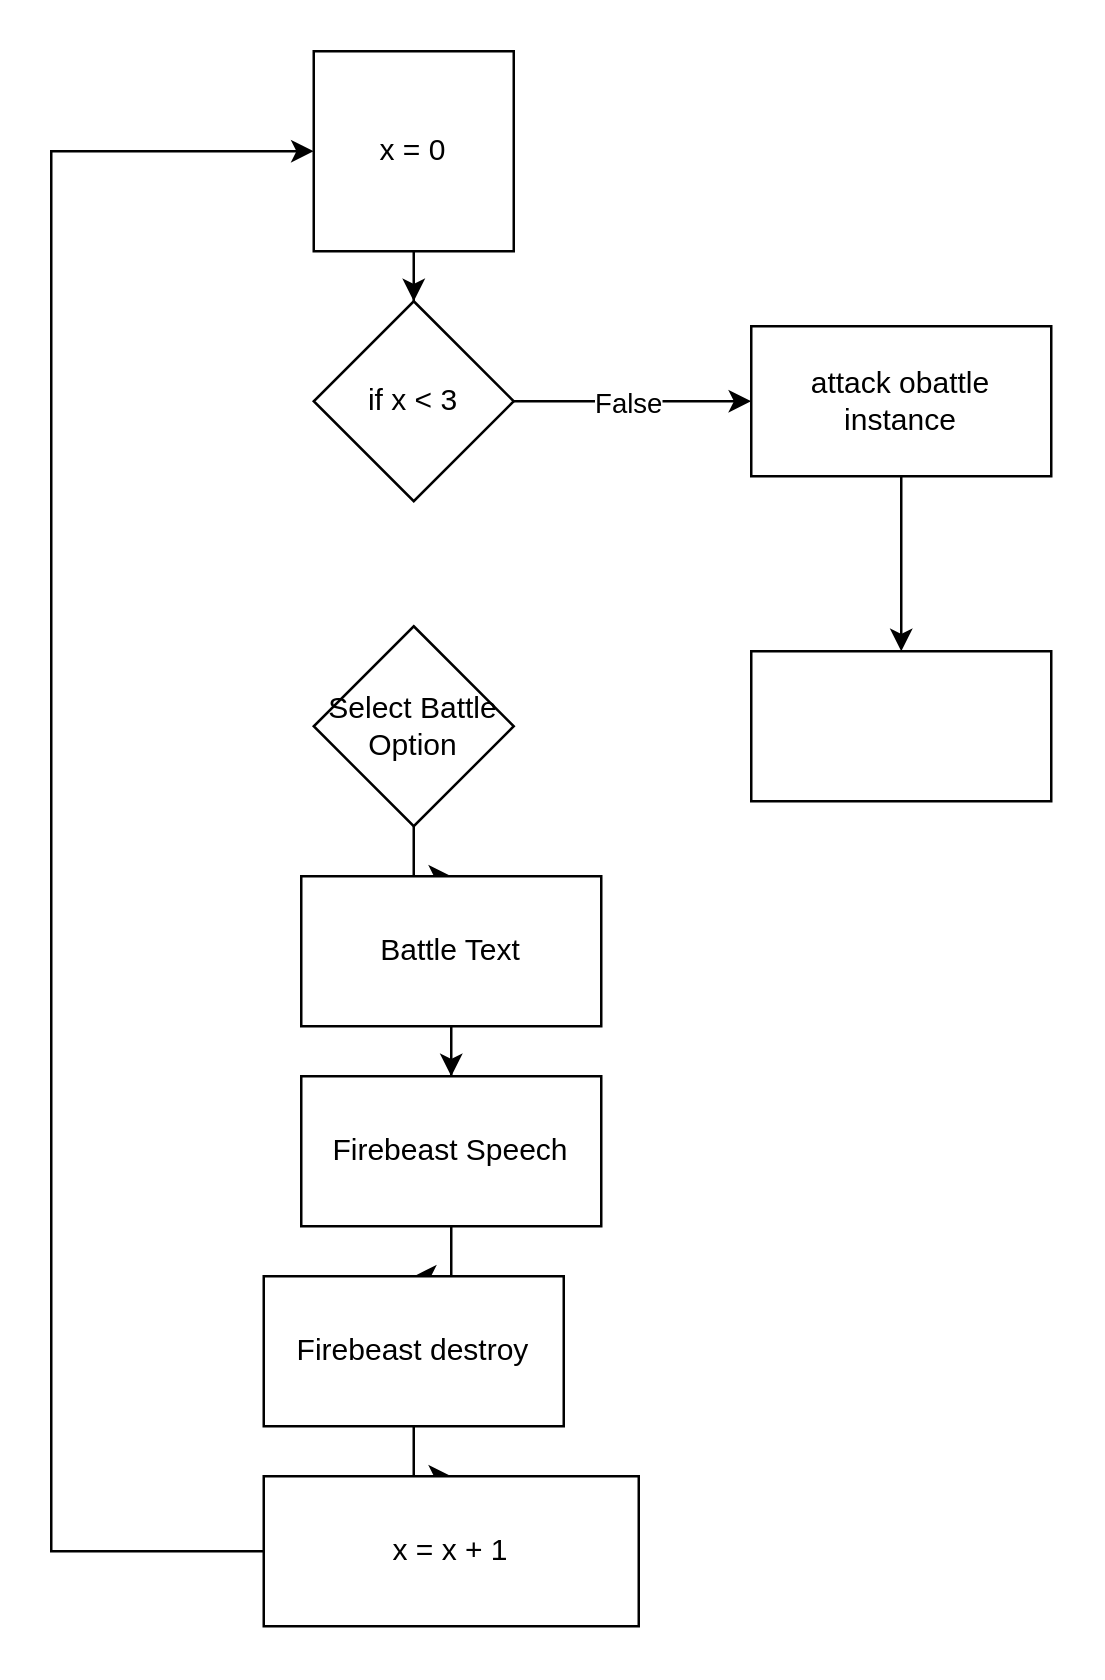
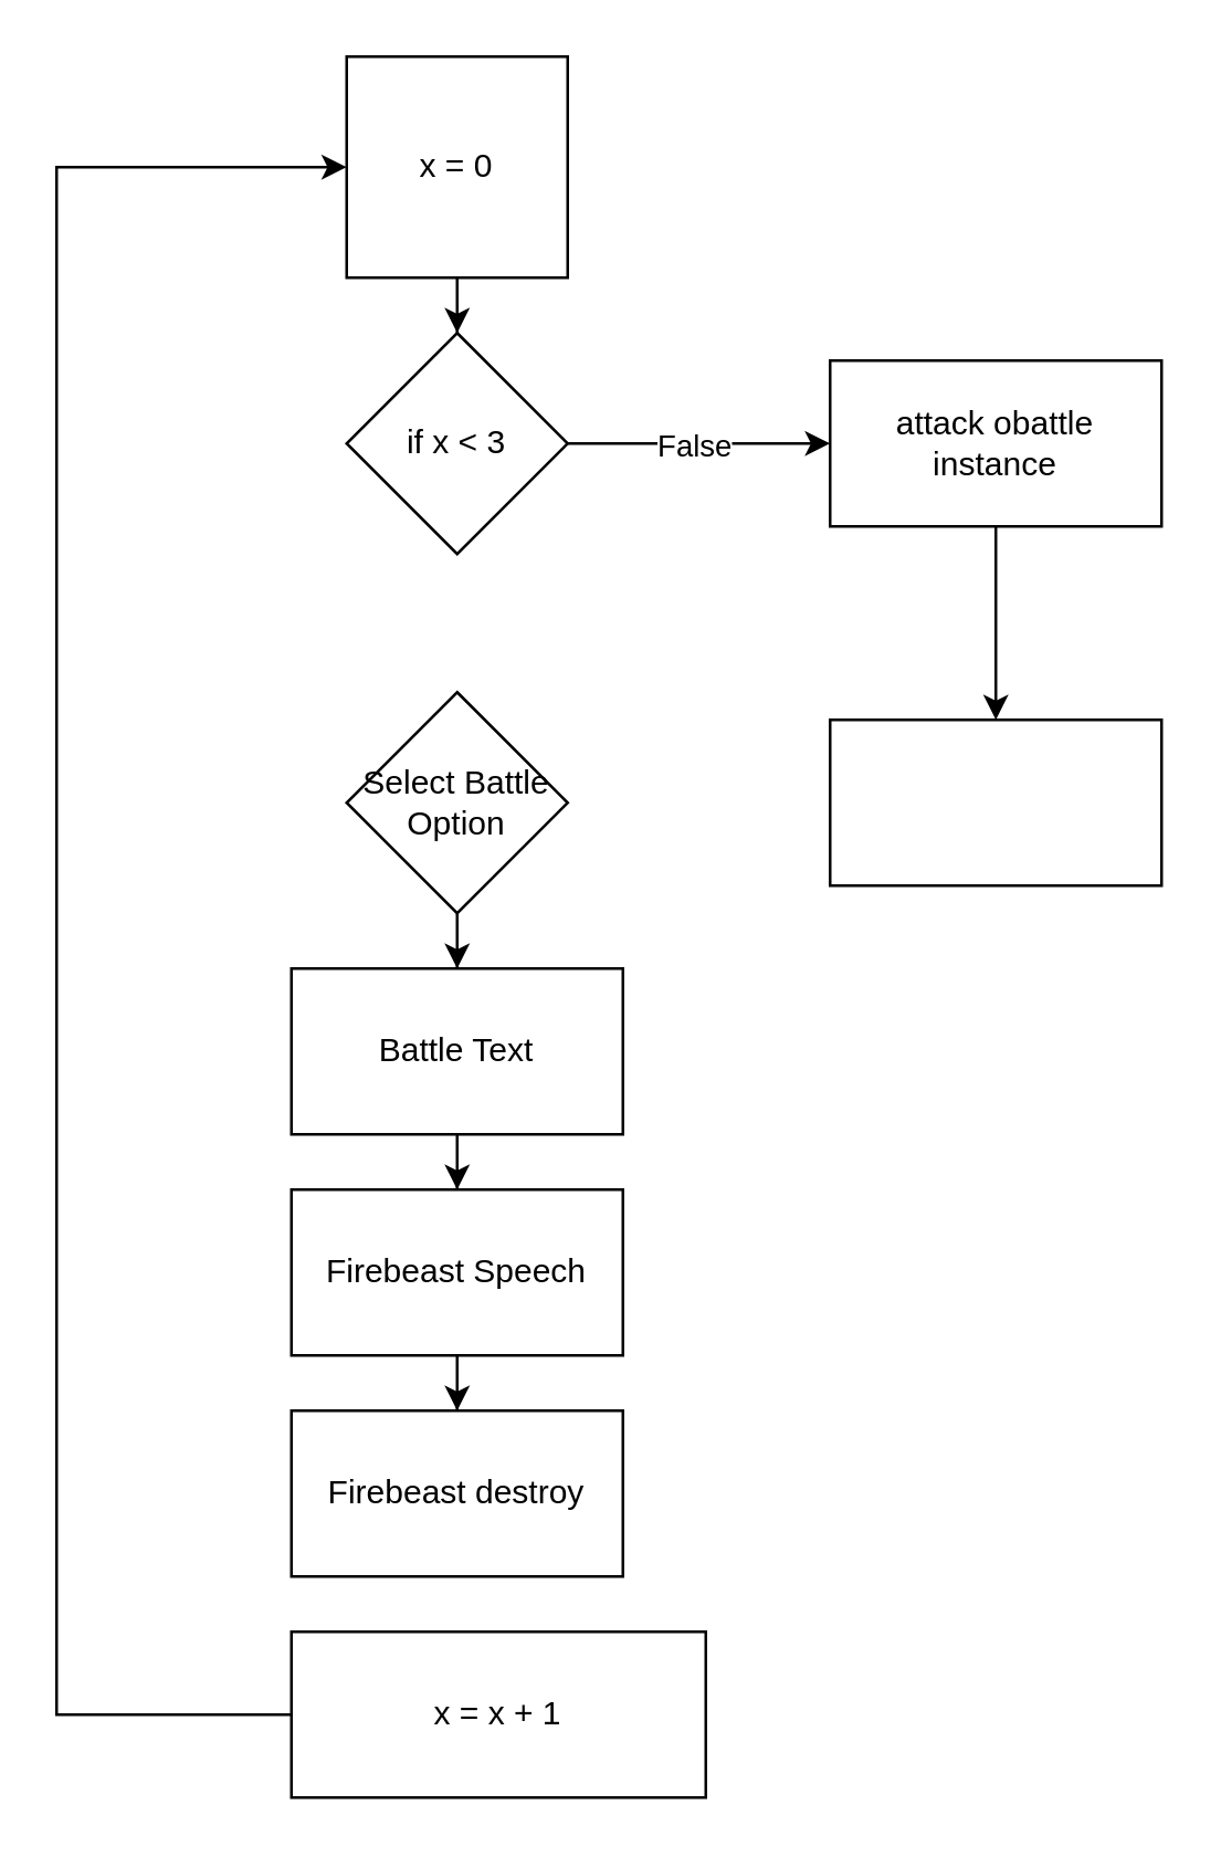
  <mxCell id="0" />
  <mxCell id="1" parent="0" />
  <mxCell id="2" style="edgeStyle=orthogonalEdgeStyle;rounded=0;orthogonalLoop=1;jettySize=auto;html=1;entryX=0.5;entryY=0;entryDx=0;entryDy=0;" edge="1" parent="1" source="3" target="16"><mxGeometry relative="1" as="geometry"><mxPoint x="165" y="160" as="targetPoint" /></mxGeometry></mxCell>
  <mxCell id="3" value="x = 0" style="whiteSpace=wrap;html=1;aspect=fixed;" vertex="1" parent="1"><mxGeometry x="125" y="20" width="80" height="80" as="geometry" /></mxCell>
  <mxCell id="4" style="edgeStyle=orthogonalEdgeStyle;rounded=0;orthogonalLoop=1;jettySize=auto;html=1;entryX=0.5;entryY=0;entryDx=0;entryDy=0;" edge="1" parent="1" source="5" target="7"><mxGeometry relative="1" as="geometry"><mxPoint x="165" y="450" as="targetPoint" /></mxGeometry></mxCell>
  <mxCell id="5" value="Select Battle Option" style="rhombus;whiteSpace=wrap;html=1;" vertex="1" parent="1"><mxGeometry x="125" y="250" width="80" height="80" as="geometry" /></mxCell>
  <mxCell id="6" style="edgeStyle=orthogonalEdgeStyle;rounded=0;orthogonalLoop=1;jettySize=auto;html=1;entryX=0.5;entryY=0;entryDx=0;entryDy=0;" edge="1" parent="1" source="7" target="9"><mxGeometry relative="1" as="geometry"><mxPoint x="165" y="510" as="targetPoint" /></mxGeometry></mxCell>
- <mxCell id="7" value="Battle Text" style="rounded=0;whiteSpace=wrap;html=1;" vertex="1" parent="1"><mxGeometry x="120" y="350" width="120" height="60" as="geometry" /></mxCell>
+ <mxCell id="7" value="Battle Text" style="rounded=0;whiteSpace=wrap;html=1;" vertex="1" parent="1"><mxGeometry x="105" y="350" width="120" height="60" as="geometry" /></mxCell>
  <mxCell id="8" style="edgeStyle=orthogonalEdgeStyle;rounded=0;orthogonalLoop=1;jettySize=auto;html=1;entryX=0.5;entryY=0;entryDx=0;entryDy=0;" edge="1" parent="1" source="9" target="11"><mxGeometry relative="1" as="geometry"><mxPoint x="165" y="610" as="targetPoint" /></mxGeometry></mxCell>
- <mxCell id="9" value="Firebeast Speech" style="rounded=0;whiteSpace=wrap;html=1;" vertex="1" parent="1"><mxGeometry x="120" y="430" width="120" height="60" as="geometry" /></mxCell>
- <mxCell id="10" style="edgeStyle=orthogonalEdgeStyle;rounded=0;orthogonalLoop=1;jettySize=auto;html=1;entryX=0.5;entryY=0;entryDx=0;entryDy=0;" edge="1" parent="1" source="11" target="13"><mxGeometry relative="1" as="geometry"><mxPoint x="165" y="620" as="targetPoint" /></mxGeometry></mxCell>
+ <mxCell id="9" value="Firebeast Speech" style="rounded=0;whiteSpace=wrap;html=1;" vertex="1" parent="1"><mxGeometry x="105" y="430" width="120" height="60" as="geometry" /></mxCell>
  <mxCell id="11" value="Firebeast destroy" style="rounded=0;whiteSpace=wrap;html=1;" vertex="1" parent="1"><mxGeometry x="105" y="510" width="120" height="60" as="geometry" /></mxCell>
  <mxCell id="12" style="edgeStyle=orthogonalEdgeStyle;rounded=0;orthogonalLoop=1;jettySize=auto;html=1;entryX=0;entryY=0.5;entryDx=0;entryDy=0;exitX=0;exitY=0.5;exitDx=0;exitDy=0;" edge="1" parent="1" source="13" target="3"><mxGeometry relative="1" as="geometry"><Array as="points"><mxPoint x="20" y="620" /><mxPoint x="20" y="60" /></Array></mxGeometry></mxCell>
  <mxCell id="13" value="&lt;span&gt;x = x + 1&lt;/span&gt;" style="rounded=0;whiteSpace=wrap;html=1;" vertex="1" parent="1"><mxGeometry x="105" y="590" width="150" height="60" as="geometry" /></mxCell>
  <mxCell id="14" style="edgeStyle=orthogonalEdgeStyle;rounded=0;orthogonalLoop=1;jettySize=auto;html=1;entryX=0;entryY=0.5;entryDx=0;entryDy=0;" edge="1" parent="1" source="16" target="18"><mxGeometry relative="1" as="geometry"><mxPoint x="280" y="160" as="targetPoint" /></mxGeometry></mxCell>
  <mxCell id="15" value="False" style="edgeLabel;html=1;align=center;verticalAlign=middle;resizable=0;points=[];" vertex="1" connectable="0" parent="14"><mxGeometry x="-0.288" y="4" relative="1" as="geometry"><mxPoint x="11" y="4" as="offset" /></mxGeometry></mxCell>
  <mxCell id="16" value="if x &amp;lt; 3" style="rhombus;whiteSpace=wrap;html=1;" vertex="1" parent="1"><mxGeometry x="125" y="120" width="80" height="80" as="geometry" /></mxCell>
  <mxCell id="17" style="edgeStyle=orthogonalEdgeStyle;rounded=0;orthogonalLoop=1;jettySize=auto;html=1;entryX=0.5;entryY=0;entryDx=0;entryDy=0;" edge="1" parent="1" source="18" target="19"><mxGeometry relative="1" as="geometry"><mxPoint x="360" y="250" as="targetPoint" /></mxGeometry></mxCell>
  <mxCell id="18" value="attack obattle instance" style="rounded=0;whiteSpace=wrap;html=1;" vertex="1" parent="1"><mxGeometry x="300" width="120" height="60" as="geometry" y="130" /></mxCell>
  <mxCell id="19" value="" style="rounded=0;whiteSpace=wrap;html=1;" vertex="1" parent="1"><mxGeometry x="300" y="260" width="120" height="60" as="geometry" /></mxCell>
